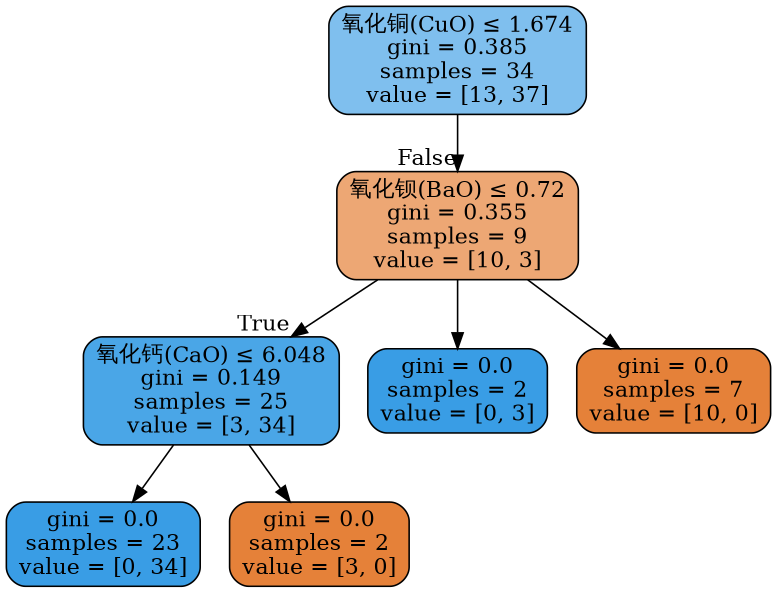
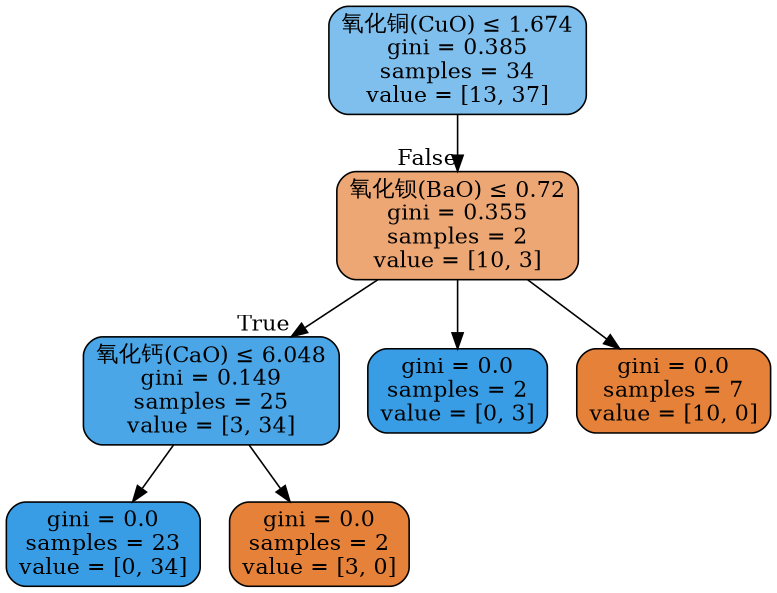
  digraph {
    fontname="DejaVu Serif"
    node [color=black fillcolor="#399de5" fontname="DejaVu Serif" shape=box style="filled, rounded"]
    edge [fontname="DejaVu Serif"]
    n1 [fillcolor="#7fbfee" label=<氧化铜(CuO) &le; 1.674<br/>gini = 0.385<br/>samples = 34<br/>value = [13, 37]>]
-   n2 [fillcolor="#eda774" label=<氧化钡(BaO) &le; 0.72<br/>gini = 0.355<br/>samples = 9<br/>value = [10, 3]>]
+   n2 [fillcolor="#eda774" label=<氧化钡(BaO) &le; 0.72<br/>gini = 0.355<br/>samples = 2<br/>value = [10, 3]>]
    n3 [fillcolor="#4aa6e7" label=<氧化钙(CaO) &le; 6.048<br/>gini = 0.149<br/>samples = 25<br/>value = [3, 34]>]
    n4 [label=<gini = 0.0<br/>samples = 23<br/>value = [0, 34]>]
    n5 [fillcolor="#e58139" label=<gini = 0.0<br/>samples = 2<br/>value = [3, 0]>]
    n6 [label=<gini = 0.0<br/>samples = 2<br/>value = [0, 3]>]
    n7 [fillcolor="#e58139" label=<gini = 0.0<br/>samples = 7<br/>value = [10, 0]>]
    n1 -> n2 [headlabel=False labelangle=-45 labeldistance=2.5]
    n2 -> n3 [headlabel=True labelangle=45 labeldistance=2.5]
    n2 -> n6
    n2 -> n7
    n3 -> n4
    n3 -> n5
  }
